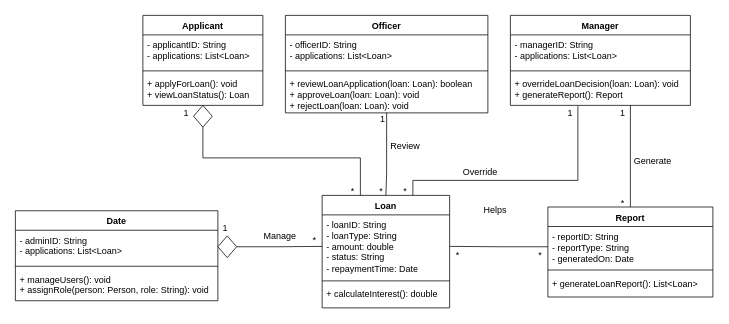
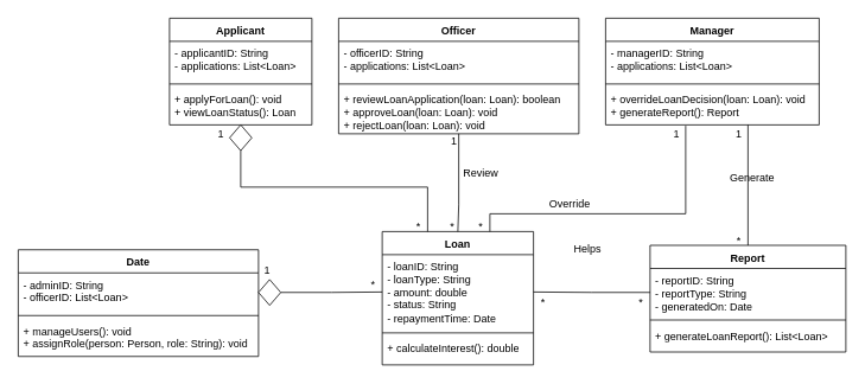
  <mxCell id="0" />
  <mxCell id="1" parent="0" />
  <mxCell id="2" value="Applicant" style="swimlane;fontStyle=1;align=center;verticalAlign=top;childLayout=stackLayout;horizontal=1;startSize=26;horizontalStack=0;resizeParent=1;resizeParentMax=0;resizeLast=0;collapsible=1;marginBottom=0;whiteSpace=wrap;html=1;" parent="1" vertex="1"><mxGeometry x="190" y="20" width="160" height="120" as="geometry" /></mxCell>
  <mxCell id="3" value="- applicantID: String&lt;div&gt;- applications: List&amp;lt;Loan&amp;gt;&lt;/div&gt;" style="text;strokeColor=none;fillColor=none;align=left;verticalAlign=top;spacingLeft=4;spacingRight=4;overflow=hidden;rotatable=0;points=[[0,0.5],[1,0.5]];portConstraint=eastwest;whiteSpace=wrap;html=1;" parent="2" vertex="1"><mxGeometry y="26" width="160" height="44" as="geometry" /></mxCell>
  <mxCell id="4" value="" style="line;strokeWidth=1;fillColor=none;align=left;verticalAlign=middle;spacingTop=-1;spacingLeft=3;spacingRight=3;rotatable=0;labelPosition=right;points=[];portConstraint=eastwest;strokeColor=inherit;" parent="2" vertex="1"><mxGeometry y="70" width="160" height="8" as="geometry" /></mxCell>
  <mxCell id="5" value="+ applyForLoan(): void&lt;div&gt;+ viewLoanStatus(): Loan&lt;/div&gt;" style="text;strokeColor=none;fillColor=none;align=left;verticalAlign=top;spacingLeft=4;spacingRight=4;overflow=hidden;rotatable=0;points=[[0,0.5],[1,0.5]];portConstraint=eastwest;whiteSpace=wrap;html=1;" parent="2" vertex="1"><mxGeometry y="78" width="160" height="42" as="geometry" /></mxCell>
  <mxCell id="6" value="Officer" style="swimlane;fontStyle=1;align=center;verticalAlign=top;childLayout=stackLayout;horizontal=1;startSize=26;horizontalStack=0;resizeParent=1;resizeParentMax=0;resizeLast=0;collapsible=1;marginBottom=0;whiteSpace=wrap;html=1;" parent="1" vertex="1"><mxGeometry x="380" y="20" width="270" height="130" as="geometry" /></mxCell>
  <mxCell id="7" value="- officerID: String&lt;div&gt;- applications: List&amp;lt;Loan&amp;gt;&lt;/div&gt;" style="text;strokeColor=none;fillColor=none;align=left;verticalAlign=top;spacingLeft=4;spacingRight=4;overflow=hidden;rotatable=0;points=[[0,0.5],[1,0.5]];portConstraint=eastwest;whiteSpace=wrap;html=1;" parent="6" vertex="1"><mxGeometry y="26" width="270" height="44" as="geometry" /></mxCell>
  <mxCell id="8" value="" style="line;strokeWidth=1;fillColor=none;align=left;verticalAlign=middle;spacingTop=-1;spacingLeft=3;spacingRight=3;rotatable=0;labelPosition=right;points=[];portConstraint=eastwest;strokeColor=inherit;" parent="6" vertex="1"><mxGeometry y="70" width="270" height="8" as="geometry" /></mxCell>
  <mxCell id="9" value="+ reviewLoanApplication(loan: Loan): boolean&lt;div&gt;+ approveLoan(loan: Loan): void&lt;/div&gt;&lt;div&gt;+ rejectLoan(loan: Loan): void&lt;/div&gt;" style="text;strokeColor=none;fillColor=none;align=left;verticalAlign=top;spacingLeft=4;spacingRight=4;overflow=hidden;rotatable=0;points=[[0,0.5],[1,0.5]];portConstraint=eastwest;whiteSpace=wrap;html=1;" parent="6" vertex="1"><mxGeometry y="78" width="270" height="52" as="geometry" /></mxCell>
  <mxCell id="10" value="Manager" style="swimlane;fontStyle=1;align=center;verticalAlign=top;childLayout=stackLayout;horizontal=1;startSize=26;horizontalStack=0;resizeParent=1;resizeParentMax=0;resizeLast=0;collapsible=1;marginBottom=0;whiteSpace=wrap;html=1;" parent="1" vertex="1"><mxGeometry x="680" y="20" width="240" height="120" as="geometry" /></mxCell>
  <mxCell id="11" value="- managerID: String&lt;div&gt;- applications: List&amp;lt;Loan&amp;gt;&lt;/div&gt;" style="text;strokeColor=none;fillColor=none;align=left;verticalAlign=top;spacingLeft=4;spacingRight=4;overflow=hidden;rotatable=0;points=[[0,0.5],[1,0.5]];portConstraint=eastwest;whiteSpace=wrap;html=1;" parent="10" vertex="1"><mxGeometry y="26" width="240" height="44" as="geometry" /></mxCell>
  <mxCell id="12" value="" style="line;strokeWidth=1;fillColor=none;align=left;verticalAlign=middle;spacingTop=-1;spacingLeft=3;spacingRight=3;rotatable=0;labelPosition=right;points=[];portConstraint=eastwest;strokeColor=inherit;" parent="10" vertex="1"><mxGeometry y="70" width="240" height="8" as="geometry" /></mxCell>
  <mxCell id="13" value="+ overrideLoanDecision(loan: Loan): void&lt;div&gt;+ generateReport(): Report&lt;/div&gt;" style="text;strokeColor=none;fillColor=none;align=left;verticalAlign=top;spacingLeft=4;spacingRight=4;overflow=hidden;rotatable=0;points=[[0,0.5],[1,0.5]];portConstraint=eastwest;whiteSpace=wrap;html=1;" parent="10" vertex="1"><mxGeometry y="78" width="240" height="42" as="geometry" /></mxCell>
  <mxCell id="14" value="Date" style="swimlane;fontStyle=1;align=center;verticalAlign=top;childLayout=stackLayout;horizontal=1;startSize=26;horizontalStack=0;resizeParent=1;resizeParentMax=0;resizeLast=0;collapsible=1;marginBottom=0;whiteSpace=wrap;html=1;" parent="1" vertex="1"><mxGeometry x="20" y="280.5" width="270" height="120" as="geometry" /></mxCell>
- <mxCell id="15" value="- adminID: String&lt;div&gt;- applications: List&amp;lt;Loan&amp;gt;&lt;/div&gt;" style="text;strokeColor=none;fillColor=none;align=left;verticalAlign=top;spacingLeft=4;spacingRight=4;overflow=hidden;rotatable=0;points=[[0,0.5],[1,0.5]];portConstraint=eastwest;whiteSpace=wrap;html=1;" parent="14" vertex="1"><mxGeometry y="26" width="270" height="44" as="geometry" /></mxCell>
+ <mxCell id="15" value="- adminID: String&lt;div&gt;- officerID: List&amp;lt;Loan&amp;gt;&lt;/div&gt;" style="text;strokeColor=none;fillColor=none;align=left;verticalAlign=top;spacingLeft=4;spacingRight=4;overflow=hidden;rotatable=0;points=[[0,0.5],[1,0.5]];portConstraint=eastwest;whiteSpace=wrap;html=1;" parent="14" vertex="1"><mxGeometry y="26" width="270" height="44" as="geometry" /></mxCell>
  <mxCell id="16" value="" style="line;strokeWidth=1;fillColor=none;align=left;verticalAlign=middle;spacingTop=-1;spacingLeft=3;spacingRight=3;rotatable=0;labelPosition=right;points=[];portConstraint=eastwest;strokeColor=inherit;" parent="14" vertex="1"><mxGeometry y="70" width="270" height="8" as="geometry" /></mxCell>
  <mxCell id="17" value="+ manageUsers(): void&lt;div&gt;+ assignRole(person: Person, role: String): void&lt;/div&gt;" style="text;strokeColor=none;fillColor=none;align=left;verticalAlign=top;spacingLeft=4;spacingRight=4;overflow=hidden;rotatable=0;points=[[0,0.5],[1,0.5]];portConstraint=eastwest;whiteSpace=wrap;html=1;" parent="14" vertex="1"><mxGeometry y="78" width="270" height="42" as="geometry" /></mxCell>
  <mxCell id="18" value="Loan" style="swimlane;fontStyle=1;align=center;verticalAlign=top;childLayout=stackLayout;horizontal=1;startSize=26;horizontalStack=0;resizeParent=1;resizeParentMax=0;resizeLast=0;collapsible=1;marginBottom=0;whiteSpace=wrap;html=1;" parent="1" vertex="1"><mxGeometry x="429" y="260" width="170" height="150" as="geometry" /></mxCell>
  <mxCell id="19" value="- loanID: String&lt;div&gt;- loanType: String&lt;/div&gt;&lt;div&gt;- amount: double&lt;/div&gt;&lt;div&gt;- status: String&lt;/div&gt;&lt;div&gt;- repaymentTime: Date&lt;/div&gt;" style="text;strokeColor=none;fillColor=none;align=left;verticalAlign=top;spacingLeft=4;spacingRight=4;overflow=hidden;rotatable=0;points=[[0,0.5],[1,0.5]];portConstraint=eastwest;whiteSpace=wrap;html=1;" parent="18" vertex="1"><mxGeometry y="26" width="170" height="84" as="geometry" /></mxCell>
  <mxCell id="20" value="" style="line;strokeWidth=1;fillColor=none;align=left;verticalAlign=middle;spacingTop=-1;spacingLeft=3;spacingRight=3;rotatable=0;labelPosition=right;points=[];portConstraint=eastwest;strokeColor=inherit;" parent="18" vertex="1"><mxGeometry y="110" width="170" height="8" as="geometry" /></mxCell>
  <mxCell id="21" value="+ calculateInterest(): double" style="text;strokeColor=none;fillColor=none;align=left;verticalAlign=top;spacingLeft=4;spacingRight=4;overflow=hidden;rotatable=0;points=[[0,0.5],[1,0.5]];portConstraint=eastwest;whiteSpace=wrap;html=1;" parent="18" vertex="1"><mxGeometry y="118" width="170" height="32" as="geometry" /></mxCell>
  <mxCell id="22" style="rounded=0;orthogonalLoop=1;jettySize=auto;html=1;exitX=0.5;exitY=0;exitDx=0;exitDy=0;endArrow=none;endFill=0;" parent="1" source="23" edge="1"><mxGeometry relative="1" as="geometry"><mxPoint x="840" y="140" as="targetPoint" /></mxGeometry></mxCell>
  <mxCell id="23" value="Report" style="swimlane;fontStyle=1;align=center;verticalAlign=top;childLayout=stackLayout;horizontal=1;startSize=26;horizontalStack=0;resizeParent=1;resizeParentMax=0;resizeLast=0;collapsible=1;marginBottom=0;whiteSpace=wrap;html=1;" parent="1" vertex="1"><mxGeometry x="730" y="275.5" width="220" height="120" as="geometry" /></mxCell>
  <mxCell id="24" value="- reportID: String&lt;div&gt;- reportType: String&lt;/div&gt;&lt;div&gt;- generatedOn: Date&lt;/div&gt;" style="text;strokeColor=none;fillColor=none;align=left;verticalAlign=top;spacingLeft=4;spacingRight=4;overflow=hidden;rotatable=0;points=[[0,0.5],[1,0.5]];portConstraint=eastwest;whiteSpace=wrap;html=1;" parent="23" vertex="1"><mxGeometry y="26" width="220" height="54" as="geometry" /></mxCell>
  <mxCell id="25" value="" style="line;strokeWidth=1;fillColor=none;align=left;verticalAlign=middle;spacingTop=-1;spacingLeft=3;spacingRight=3;rotatable=0;labelPosition=right;points=[];portConstraint=eastwest;strokeColor=inherit;" parent="23" vertex="1"><mxGeometry y="80" width="220" height="8" as="geometry" /></mxCell>
  <mxCell id="26" value="+ generateLoanReport(): List&amp;lt;Loan&amp;gt;" style="text;strokeColor=none;fillColor=none;align=left;verticalAlign=top;spacingLeft=4;spacingRight=4;overflow=hidden;rotatable=0;points=[[0,0.5],[1,0.5]];portConstraint=eastwest;whiteSpace=wrap;html=1;" parent="23" vertex="1"><mxGeometry y="88" width="220" height="32" as="geometry" /></mxCell>
  <mxCell id="27" style="rounded=0;orthogonalLoop=1;jettySize=auto;html=1;endArrow=none;endFill=0;exitX=0.5;exitY=1;exitDx=0;exitDy=0;edgeStyle=orthogonalEdgeStyle;" parent="1" source="30" edge="1"><mxGeometry relative="1" as="geometry"><mxPoint x="291.491" y="160.642" as="sourcePoint" /><mxPoint x="480" y="260" as="targetPoint" /><Array as="points"><mxPoint x="270" y="210" /><mxPoint x="480" y="210" /><mxPoint x="480" y="260" /></Array></mxGeometry></mxCell>
  <mxCell id="28" style="rounded=0;orthogonalLoop=1;jettySize=auto;html=1;exitX=0.5;exitY=1;exitDx=0;exitDy=0;entryX=0.5;entryY=0;entryDx=0;entryDy=0;endArrow=none;endFill=0;edgeStyle=orthogonalEdgeStyle;" parent="1" target="18" edge="1"><mxGeometry relative="1" as="geometry"><mxPoint x="515" y="150" as="sourcePoint" /><Array as="points"><mxPoint x="515" y="230" /><mxPoint x="515" y="230" /></Array></mxGeometry></mxCell>
  <mxCell id="29" style="rounded=0;orthogonalLoop=1;jettySize=auto;html=1;endArrow=none;endFill=0;edgeStyle=orthogonalEdgeStyle;exitX=1;exitY=0;exitDx=0;exitDy=0;" parent="1" source="33" edge="1"><mxGeometry relative="1" as="geometry"><mxPoint x="720" y="140" as="sourcePoint" /><mxPoint x="550" y="260" as="targetPoint" /><Array as="points"><mxPoint x="770" y="240" /><mxPoint x="550" y="240" /></Array></mxGeometry></mxCell>
  <mxCell id="30" value="" style="rhombus;whiteSpace=wrap;html=1;" parent="1" vertex="1"><mxGeometry x="257.5" y="140" width="25" height="29" as="geometry" /></mxCell>
  <mxCell id="31" value="1" style="text;html=1;align=center;verticalAlign=middle;whiteSpace=wrap;rounded=0;" parent="1" vertex="1"><mxGeometry x="237.5" y="141" width="20" height="20" as="geometry" /></mxCell>
  <mxCell id="32" value="1" style="text;html=1;align=center;verticalAlign=middle;whiteSpace=wrap;rounded=0;" parent="1" vertex="1"><mxGeometry x="500" y="149" width="20" height="20" as="geometry" /></mxCell>
  <mxCell id="33" value="1" style="text;html=1;align=center;verticalAlign=middle;whiteSpace=wrap;rounded=0;" parent="1" vertex="1"><mxGeometry x="750" y="141" width="20" height="19" as="geometry" /></mxCell>
  <mxCell id="34" value="*" style="text;html=1;align=center;verticalAlign=middle;whiteSpace=wrap;rounded=0;" parent="1" vertex="1"><mxGeometry x="498" y="244" width="20" height="20" as="geometry" /></mxCell>
  <mxCell id="35" style="edgeStyle=orthogonalEdgeStyle;rounded=0;orthogonalLoop=1;jettySize=auto;html=1;exitX=0;exitY=0.5;exitDx=0;exitDy=0;entryX=1;entryY=0.5;entryDx=0;entryDy=0;endArrow=none;endFill=0;" parent="1" source="24" target="19" edge="1"><mxGeometry relative="1" as="geometry" /></mxCell>
  <mxCell id="36" value="*" style="text;html=1;align=center;verticalAlign=middle;whiteSpace=wrap;rounded=0;" parent="1" vertex="1"><mxGeometry x="820" y="260.5" width="20" height="20" as="geometry" /></mxCell>
  <mxCell id="37" value="*" style="text;html=1;align=center;verticalAlign=middle;whiteSpace=wrap;rounded=0;" parent="1" vertex="1"><mxGeometry x="600" y="330" width="20" height="20" as="geometry" /></mxCell>
  <mxCell id="38" value="*" style="text;html=1;align=center;verticalAlign=middle;whiteSpace=wrap;rounded=0;" parent="1" vertex="1"><mxGeometry x="710" y="330" width="20" height="20" as="geometry" /></mxCell>
  <mxCell id="39" value="1" style="text;html=1;align=center;verticalAlign=middle;whiteSpace=wrap;rounded=0;" parent="1" vertex="1"><mxGeometry x="820" y="141" width="20" height="20" as="geometry" /></mxCell>
  <mxCell id="40" value="*" style="text;html=1;align=center;verticalAlign=middle;whiteSpace=wrap;rounded=0;" parent="1" vertex="1"><mxGeometry x="460" y="244" width="20" height="20" as="geometry" /></mxCell>
  <mxCell id="41" value="*" style="text;html=1;align=center;verticalAlign=middle;whiteSpace=wrap;rounded=0;" parent="1" vertex="1"><mxGeometry x="530" y="244" width="20" height="20" as="geometry" /></mxCell>
  <mxCell id="42" value="Review" style="text;html=1;align=center;verticalAlign=middle;whiteSpace=wrap;rounded=0;" parent="1" vertex="1"><mxGeometry x="510" y="180" width="60" height="30" as="geometry" /></mxCell>
  <mxCell id="43" value="Override" style="text;html=1;align=center;verticalAlign=middle;whiteSpace=wrap;rounded=0;" parent="1" vertex="1"><mxGeometry x="610" y="214" width="60" height="30" as="geometry" /></mxCell>
  <mxCell id="44" value="Helps" style="text;html=1;align=center;verticalAlign=middle;whiteSpace=wrap;rounded=0;" parent="1" vertex="1"><mxGeometry x="630" y="265" width="60" height="30" as="geometry" /></mxCell>
- <mxCell id="45" value="Generate" style="text;html=1;align=center;verticalAlign=middle;whiteSpace=wrap;rounded=0;" parent="1" vertex="1"><mxGeometry x="840" y="200" width="60" height="30" as="geometry" /></mxCell>
+ <mxCell id="45" value="Generate" style="text;html=1;align=center;verticalAlign=middle;whiteSpace=wrap;rounded=0;" parent="1" vertex="1"><mxGeometry x="815" y="185" width="60" height="30" as="geometry" /></mxCell>
  <mxCell id="46" style="edgeStyle=orthogonalEdgeStyle;rounded=0;orthogonalLoop=1;jettySize=auto;html=1;exitX=1;exitY=0.5;exitDx=0;exitDy=0;entryX=0;entryY=0.5;entryDx=0;entryDy=0;endArrow=none;endFill=0;" edge="1" parent="1" source="48" target="19"><mxGeometry relative="1" as="geometry" /></mxCell>
  <mxCell id="47" value="" style="edgeStyle=orthogonalEdgeStyle;rounded=0;orthogonalLoop=1;jettySize=auto;html=1;exitX=1;exitY=0.5;exitDx=0;exitDy=0;entryX=0;entryY=0.5;entryDx=0;entryDy=0;" edge="1" parent="1" source="15" target="48"><mxGeometry relative="1" as="geometry"><mxPoint x="290" y="329" as="sourcePoint" /><mxPoint x="429" y="328" as="targetPoint" /></mxGeometry></mxCell>
  <mxCell id="48" value="" style="rhombus;whiteSpace=wrap;html=1;" vertex="1" parent="1"><mxGeometry x="290" y="314" width="25" height="29" as="geometry" /></mxCell>
  <mxCell id="49" value="1" style="text;html=1;align=center;verticalAlign=middle;whiteSpace=wrap;rounded=0;" vertex="1" parent="1"><mxGeometry x="290" y="294" width="20" height="20" as="geometry" /></mxCell>
- <mxCell id="50" value="Manage" style="text;html=1;align=center;verticalAlign=middle;whiteSpace=wrap;rounded=0;" vertex="1" parent="1"><mxGeometry x="342.5" y="300" width="60" height="30" as="geometry" /></mxCell>
  <mxCell id="51" value="*" style="text;html=1;align=center;verticalAlign=middle;whiteSpace=wrap;rounded=0;" vertex="1" parent="1"><mxGeometry x="409" y="310" width="20" height="20" as="geometry" /></mxCell>
